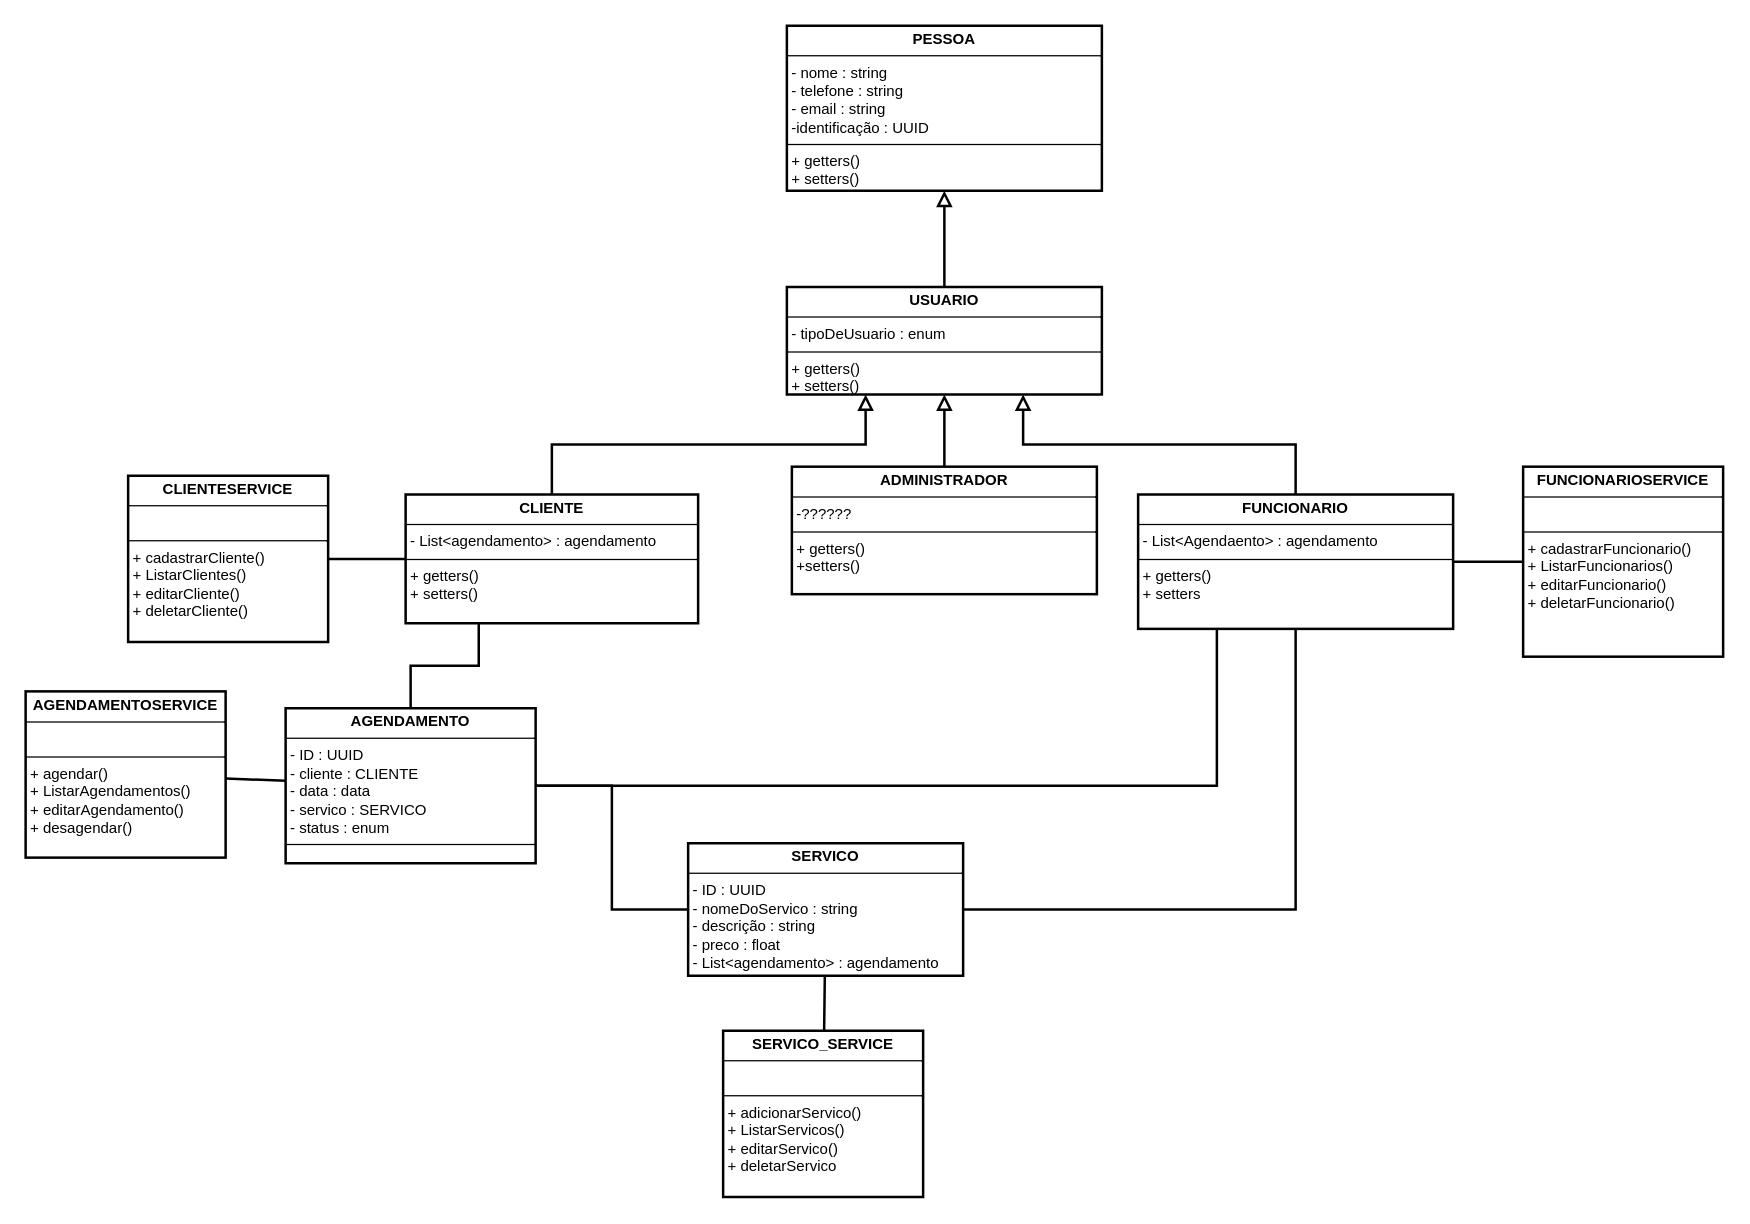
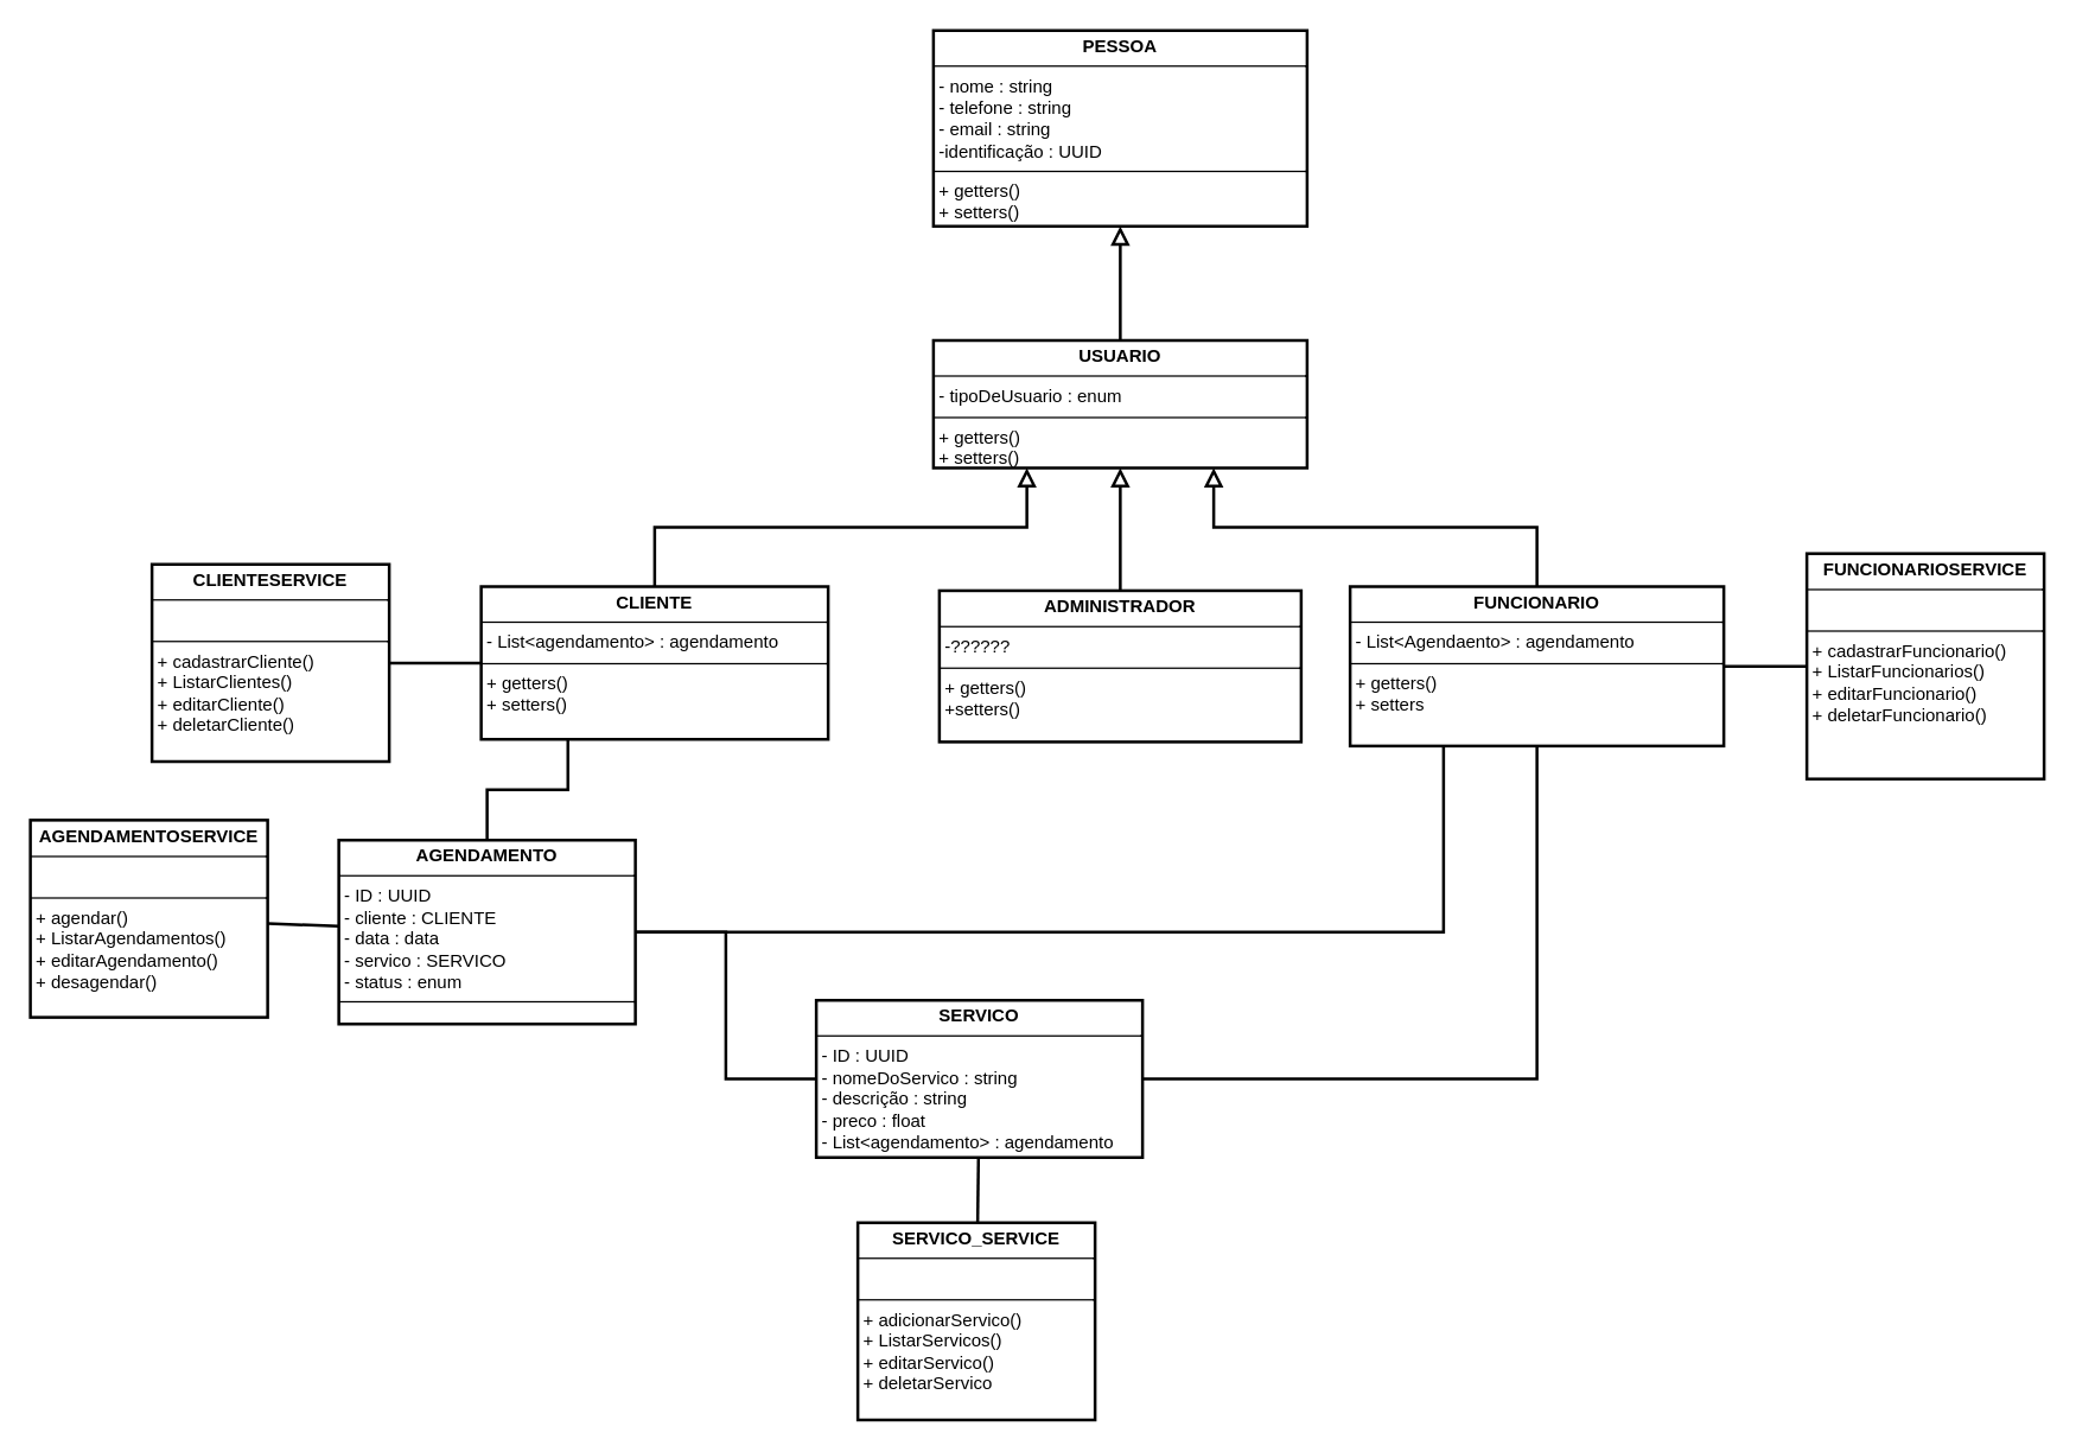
  <mxCell id="0" />
  <mxCell id="1" parent="0" />
  <mxCell id="2" style="edgeStyle=elbowEdgeStyle;rounded=0;orthogonalLoop=1;jettySize=auto;html=1;fontSize=12;startSize=8;endSize=8;elbow=vertical;endArrow=block;endFill=0;entryX=0.25;entryY=1;entryDx=0;entryDy=0;strokeWidth=2;" parent="1" source="3" target="5" edge="1"><mxGeometry relative="1" as="geometry" /></mxCell>
  <mxCell id="3" value="&lt;p style=&quot;margin:0px;margin-top:4px;text-align:center;&quot;&gt;&lt;b&gt;CLIENTE&lt;/b&gt;&lt;/p&gt;&lt;hr size=&quot;1&quot; style=&quot;border-style:solid;&quot;&gt;&lt;p style=&quot;margin:0px;margin-left:4px;&quot;&gt;&lt;span style=&quot;background-color: initial;&quot;&gt;- List&amp;lt;agendamento&amp;gt; : agendamento&lt;/span&gt;&lt;br&gt;&lt;/p&gt;&lt;hr size=&quot;1&quot; style=&quot;border-style:solid;&quot;&gt;&lt;p style=&quot;margin:0px;margin-left:4px;&quot;&gt;+ getters()&lt;/p&gt;&lt;p style=&quot;margin:0px;margin-left:4px;&quot;&gt;+ setters()&lt;/p&gt;" style="verticalAlign=top;align=left;overflow=fill;html=1;whiteSpace=wrap;strokeWidth=2;" parent="1" vertex="1"><mxGeometry x="324" y="395" width="234" height="103" as="geometry" /></mxCell>
  <mxCell id="4" style="rounded=0;orthogonalLoop=1;jettySize=auto;html=1;fontSize=12;startSize=8;endSize=8;strokeWidth=2;elbow=vertical;endArrow=block;endFill=0;" parent="1" source="5" target="8" edge="1"><mxGeometry relative="1" as="geometry" /></mxCell>
  <mxCell id="5" value="&lt;p style=&quot;margin:0px;margin-top:4px;text-align:center;&quot;&gt;&lt;b&gt;USUARIO&lt;/b&gt;&lt;/p&gt;&lt;hr size=&quot;1&quot; style=&quot;border-style:solid;&quot;&gt;&lt;p style=&quot;margin: 0px 0px 0px 4px;&quot;&gt;- tipoDeUsuario : enum&lt;/p&gt;&lt;hr size=&quot;1&quot; style=&quot;border-style:solid;&quot;&gt;&lt;p style=&quot;margin: 0px 0px 0px 4px;&quot;&gt;+ getters()&lt;/p&gt;&lt;p style=&quot;margin: 0px 0px 0px 4px;&quot;&gt;+ setters()&lt;/p&gt;" style="verticalAlign=top;align=left;overflow=fill;html=1;whiteSpace=wrap;gradientColor=none;strokeWidth=2;" parent="1" vertex="1"><mxGeometry x="629" y="229" width="252" height="86" as="geometry" /></mxCell>
  <mxCell id="6" style="rounded=0;orthogonalLoop=1;jettySize=auto;html=1;fontSize=12;startSize=8;endSize=8;elbow=vertical;endArrow=block;endFill=0;strokeWidth=2;entryX=0.5;entryY=1;entryDx=0;entryDy=0;" parent="1" source="7" target="5" edge="1"><mxGeometry relative="1" as="geometry"><mxPoint x="647" y="325" as="targetPoint" /></mxGeometry></mxCell>
- <mxCell id="7" value="&lt;p style=&quot;margin:0px;margin-top:4px;text-align:center;&quot;&gt;&lt;b&gt;ADMINISTRADOR&lt;/b&gt;&lt;/p&gt;&lt;hr size=&quot;1&quot; style=&quot;border-style:solid;&quot;&gt;&lt;p style=&quot;margin:0px;margin-left:4px;&quot;&gt;-??????&lt;/p&gt;&lt;hr size=&quot;1&quot; style=&quot;border-style:solid;&quot;&gt;&lt;p style=&quot;margin:0px;margin-left:4px;&quot;&gt;+ getters()&lt;/p&gt;&lt;p style=&quot;margin:0px;margin-left:4px;&quot;&gt;+setters()&lt;/p&gt;" style="verticalAlign=top;align=left;overflow=fill;html=1;whiteSpace=wrap;strokeWidth=2;" parent="1" vertex="1"><mxGeometry x="633" y="372.75" width="244" height="102" as="geometry" /></mxCell>
+ <mxCell id="7" value="&lt;p style=&quot;margin:0px;margin-top:4px;text-align:center;&quot;&gt;&lt;b&gt;ADMINISTRADOR&lt;/b&gt;&lt;/p&gt;&lt;hr size=&quot;1&quot; style=&quot;border-style:solid;&quot;&gt;&lt;p style=&quot;margin:0px;margin-left:4px;&quot;&gt;-??????&lt;/p&gt;&lt;hr size=&quot;1&quot; style=&quot;border-style:solid;&quot;&gt;&lt;p style=&quot;margin:0px;margin-left:4px;&quot;&gt;+ getters()&lt;/p&gt;&lt;p style=&quot;margin:0px;margin-left:4px;&quot;&gt;+setters()&lt;/p&gt;" style="verticalAlign=top;align=left;overflow=fill;html=1;whiteSpace=wrap;strokeWidth=2;" parent="1" vertex="1"><mxGeometry x="633" y="397.75" width="244" height="102" as="geometry" /></mxCell>
  <mxCell id="8" value="&lt;p style=&quot;margin:0px;margin-top:4px;text-align:center;&quot;&gt;&lt;b&gt;PESSOA&lt;/b&gt;&lt;/p&gt;&lt;hr size=&quot;1&quot; style=&quot;border-style:solid;&quot;&gt;&lt;p style=&quot;margin: 0px 0px 0px 4px;&quot;&gt;- nome : string&lt;/p&gt;&lt;p style=&quot;margin: 0px 0px 0px 4px;&quot;&gt;- telefone : string&lt;/p&gt;&lt;p style=&quot;margin: 0px 0px 0px 4px;&quot;&gt;- email : string&lt;/p&gt;&lt;p style=&quot;margin: 0px 0px 0px 4px;&quot;&gt;-identificação : UUID&lt;/p&gt;&lt;hr size=&quot;1&quot; style=&quot;border-style:solid;&quot;&gt;&lt;p style=&quot;margin:0px;margin-left:4px;&quot;&gt;+ getters()&lt;/p&gt;&lt;p style=&quot;margin:0px;margin-left:4px;&quot;&gt;+ setters()&lt;/p&gt;" style="verticalAlign=top;align=left;overflow=fill;html=1;whiteSpace=wrap;strokeWidth=2;" parent="1" vertex="1"><mxGeometry x="629" y="20" width="252" height="132" as="geometry" /></mxCell>
  <mxCell id="9" style="edgeStyle=elbowEdgeStyle;rounded=0;orthogonalLoop=1;jettySize=auto;html=1;fontSize=12;startSize=8;endSize=8;endArrow=block;endFill=0;elbow=vertical;entryX=0.75;entryY=1;entryDx=0;entryDy=0;strokeWidth=2;" parent="1" source="10" target="5" edge="1"><mxGeometry relative="1" as="geometry" /></mxCell>
  <mxCell id="10" value="&lt;p style=&quot;margin:0px;margin-top:4px;text-align:center;&quot;&gt;&lt;b&gt;FUNCIONARIO&lt;/b&gt;&lt;/p&gt;&lt;hr size=&quot;1&quot; style=&quot;border-style:solid;&quot;&gt;&lt;p style=&quot;margin: 0px 0px 0px 4px;&quot;&gt;&lt;span style=&quot;background-color: initial;&quot;&gt;- List&amp;lt;Agendaento&amp;gt; : agendamento&lt;/span&gt;&lt;br&gt;&lt;/p&gt;&lt;hr size=&quot;1&quot; style=&quot;border-style:solid;&quot;&gt;&lt;p style=&quot;margin: 0px 0px 0px 4px;&quot;&gt;+ getters()&lt;/p&gt;&lt;p style=&quot;margin: 0px 0px 0px 4px;&quot;&gt;+ setters&lt;/p&gt;&lt;p style=&quot;margin: 0px 0px 0px 4px;&quot;&gt;&lt;br&gt;&lt;/p&gt;" style="verticalAlign=top;align=left;overflow=fill;html=1;whiteSpace=wrap;strokeWidth=2;" parent="1" vertex="1"><mxGeometry x="910" y="395" width="252" height="107.5" as="geometry" /></mxCell>
  <mxCell id="11" style="edgeStyle=elbowEdgeStyle;rounded=0;orthogonalLoop=1;jettySize=auto;html=1;entryX=0.25;entryY=1;entryDx=0;entryDy=0;fontSize=12;startSize=8;endSize=8;elbow=vertical;endArrow=none;endFill=0;strokeWidth=2;" parent="1" source="13" target="3" edge="1"><mxGeometry relative="1" as="geometry" /></mxCell>
  <mxCell id="12" style="rounded=0;orthogonalLoop=1;jettySize=auto;html=1;fontSize=12;startSize=8;endSize=8;elbow=vertical;entryX=0.25;entryY=1;entryDx=0;entryDy=0;edgeStyle=orthogonalEdgeStyle;strokeWidth=2;endArrow=none;endFill=0;" parent="1" source="13" target="10" edge="1"><mxGeometry relative="1" as="geometry" /></mxCell>
  <mxCell id="13" value="&lt;p style=&quot;margin:0px;margin-top:4px;text-align:center;&quot;&gt;&lt;b&gt;AGENDAMENTO&lt;/b&gt;&lt;/p&gt;&lt;hr size=&quot;1&quot; style=&quot;border-style:solid;&quot;&gt;&lt;p style=&quot;margin: 0px 0px 0px 4px;&quot;&gt;- ID : UUID&lt;/p&gt;&lt;p style=&quot;margin:0px;margin-left:4px;&quot;&gt;- cliente : CLIENTE&lt;/p&gt;&lt;p style=&quot;margin:0px;margin-left:4px;&quot;&gt;&lt;span style=&quot;background-color: initial;&quot;&gt;- data : data&lt;/span&gt;&lt;br&gt;&lt;/p&gt;&lt;p style=&quot;margin:0px;margin-left:4px;&quot;&gt;- servico : SERVICO&lt;/p&gt;&lt;p style=&quot;margin:0px;margin-left:4px;&quot;&gt;- status : enum&lt;/p&gt;&lt;hr size=&quot;1&quot; style=&quot;border-style:solid;&quot;&gt;&lt;p style=&quot;margin:0px;margin-left:4px;&quot;&gt;&lt;br&gt;&lt;/p&gt;" style="verticalAlign=top;align=left;overflow=fill;html=1;whiteSpace=wrap;strokeWidth=2;" parent="1" vertex="1"><mxGeometry x="228" y="566" width="200" height="124" as="geometry" /></mxCell>
  <mxCell id="14" style="edgeStyle=orthogonalEdgeStyle;rounded=0;orthogonalLoop=1;jettySize=auto;html=1;fontSize=12;startSize=8;endSize=8;elbow=vertical;strokeWidth=2;endArrow=none;endFill=0;" parent="1" source="15" target="13" edge="1"><mxGeometry relative="1" as="geometry" /></mxCell>
  <mxCell id="15" value="&lt;p style=&quot;margin:0px;margin-top:4px;text-align:center;&quot;&gt;&lt;b&gt;SERVICO&lt;/b&gt;&lt;/p&gt;&lt;hr size=&quot;1&quot; style=&quot;border-style:solid;&quot;&gt;&lt;p style=&quot;margin: 0px 0px 0px 4px;&quot;&gt;- ID : UUID&lt;br&gt;&lt;/p&gt;&lt;p style=&quot;margin:0px;margin-left:4px;&quot;&gt;- nomeDoServico : string&lt;/p&gt;&lt;p style=&quot;margin:0px;margin-left:4px;&quot;&gt;&lt;span style=&quot;background-color: initial;&quot;&gt;- descrição : string&lt;/span&gt;&lt;br&gt;&lt;/p&gt;&lt;p style=&quot;margin:0px;margin-left:4px;&quot;&gt;- preco : float&lt;/p&gt;&lt;p style=&quot;margin:0px;margin-left:4px;&quot;&gt;- List&amp;lt;agendamento&amp;gt; : agendamento&lt;/p&gt;&lt;hr size=&quot;1&quot; style=&quot;border-style:solid;&quot;&gt;&lt;p style=&quot;margin:0px;margin-left:4px;&quot;&gt;&lt;br&gt;&lt;/p&gt;" style="verticalAlign=top;align=left;overflow=fill;html=1;whiteSpace=wrap;strokeWidth=2;" parent="1" vertex="1"><mxGeometry x="550" y="674" width="220" height="106" as="geometry" /></mxCell>
  <mxCell id="16" style="edgeStyle=orthogonalEdgeStyle;rounded=0;orthogonalLoop=1;jettySize=auto;html=1;fontSize=12;startSize=8;endSize=8;endArrow=none;endFill=0;strokeWidth=2;" parent="1" source="15" target="10" edge="1"><mxGeometry relative="1" as="geometry" /></mxCell>
  <mxCell id="17" style="edgeStyle=none;curved=1;rounded=0;orthogonalLoop=1;jettySize=auto;html=1;exitX=0.25;exitY=0;exitDx=0;exitDy=0;fontSize=12;startSize=8;endSize=8;" parent="1" source="15" target="15" edge="1"><mxGeometry relative="1" as="geometry" /></mxCell>
  <mxCell id="18" style="edgeStyle=none;curved=1;rounded=0;orthogonalLoop=1;jettySize=auto;html=1;fontSize=12;startSize=8;endSize=8;strokeWidth=2;endArrow=none;endFill=0;" parent="1" source="19" target="3" edge="1"><mxGeometry relative="1" as="geometry" /></mxCell>
  <mxCell id="19" value="&lt;p style=&quot;margin:0px;margin-top:4px;text-align:center;&quot;&gt;&lt;b&gt;CLIENTESERVICE&lt;/b&gt;&lt;/p&gt;&lt;hr size=&quot;1&quot; style=&quot;border-style:solid;&quot;&gt;&lt;p style=&quot;margin:0px;margin-left:4px;&quot;&gt;&lt;br&gt;&lt;/p&gt;&lt;hr size=&quot;1&quot; style=&quot;border-style:solid;&quot;&gt;&lt;p style=&quot;margin:0px;margin-left:4px;&quot;&gt;+ cadastrarCliente()&lt;/p&gt;&lt;p style=&quot;margin:0px;margin-left:4px;&quot;&gt;+ ListarClientes()&lt;/p&gt;&lt;p style=&quot;margin:0px;margin-left:4px;&quot;&gt;+ editarCliente()&lt;/p&gt;&lt;p style=&quot;margin:0px;margin-left:4px;&quot;&gt;+ deletarCliente()&lt;/p&gt;&lt;p style=&quot;margin:0px;margin-left:4px;&quot;&gt;&lt;br&gt;&lt;/p&gt;" style="verticalAlign=top;align=left;overflow=fill;html=1;whiteSpace=wrap;strokeWidth=2;" parent="1" vertex="1"><mxGeometry x="102" y="380" width="160" height="133" as="geometry" /></mxCell>
  <mxCell id="20" style="edgeStyle=none;curved=1;rounded=0;orthogonalLoop=1;jettySize=auto;html=1;fontSize=12;startSize=8;endSize=8;endArrow=none;endFill=0;strokeWidth=2;" parent="1" source="21" target="13" edge="1"><mxGeometry relative="1" as="geometry" /></mxCell>
  <mxCell id="21" value="&lt;p style=&quot;margin:0px;margin-top:4px;text-align:center;&quot;&gt;&lt;b&gt;AGENDAMENTOSERVICE&lt;/b&gt;&lt;/p&gt;&lt;hr size=&quot;1&quot; style=&quot;border-style:solid;&quot;&gt;&lt;p style=&quot;margin:0px;margin-left:4px;&quot;&gt;&lt;br&gt;&lt;/p&gt;&lt;hr size=&quot;1&quot; style=&quot;border-style:solid;&quot;&gt;&lt;p style=&quot;margin:0px;margin-left:4px;&quot;&gt;+ agendar()&lt;/p&gt;&lt;p style=&quot;margin:0px;margin-left:4px;&quot;&gt;+ ListarAgendamentos()&lt;/p&gt;&lt;p style=&quot;margin:0px;margin-left:4px;&quot;&gt;+ editarAgendamento()&lt;/p&gt;&lt;p style=&quot;margin:0px;margin-left:4px;&quot;&gt;+ desagendar()&lt;/p&gt;&lt;p style=&quot;margin:0px;margin-left:4px;&quot;&gt;&lt;br&gt;&lt;/p&gt;" style="verticalAlign=top;align=left;overflow=fill;html=1;whiteSpace=wrap;strokeWidth=2;" parent="1" vertex="1"><mxGeometry x="20" y="552.5" width="160" height="133" as="geometry" /></mxCell>
  <mxCell id="22" style="edgeStyle=none;curved=1;rounded=0;orthogonalLoop=1;jettySize=auto;html=1;fontSize=12;startSize=8;endSize=8;endArrow=none;endFill=0;strokeWidth=2;" parent="1" source="23" target="15" edge="1"><mxGeometry relative="1" as="geometry"><mxPoint x="660" y="812" as="sourcePoint" /></mxGeometry></mxCell>
  <mxCell id="23" value="&lt;p style=&quot;margin:0px;margin-top:4px;text-align:center;&quot;&gt;&lt;b&gt;SERVICO_SERVICE&lt;/b&gt;&lt;/p&gt;&lt;hr size=&quot;1&quot; style=&quot;border-style:solid;&quot;&gt;&lt;p style=&quot;margin:0px;margin-left:4px;&quot;&gt;&lt;br&gt;&lt;/p&gt;&lt;hr size=&quot;1&quot; style=&quot;border-style:solid;&quot;&gt;&lt;p style=&quot;margin:0px;margin-left:4px;&quot;&gt;+ adicionarServico()&lt;/p&gt;&lt;p style=&quot;margin:0px;margin-left:4px;&quot;&gt;+ ListarServicos()&lt;/p&gt;&lt;p style=&quot;margin:0px;margin-left:4px;&quot;&gt;+ editarServico()&lt;/p&gt;&lt;p style=&quot;margin:0px;margin-left:4px;&quot;&gt;+ deletarServico&lt;/p&gt;&lt;p style=&quot;margin:0px;margin-left:4px;&quot;&gt;&lt;br&gt;&lt;/p&gt;" style="verticalAlign=top;align=left;overflow=fill;html=1;whiteSpace=wrap;strokeWidth=2;" parent="1" vertex="1"><mxGeometry x="578" y="824" width="160" height="133" as="geometry" /></mxCell>
  <mxCell id="24" style="edgeStyle=none;curved=1;rounded=0;orthogonalLoop=1;jettySize=auto;html=1;entryX=1;entryY=0.5;entryDx=0;entryDy=0;fontSize=12;startSize=8;endSize=8;strokeWidth=2;endArrow=none;endFill=0;" parent="1" source="25" target="10" edge="1"><mxGeometry relative="1" as="geometry" /></mxCell>
  <mxCell id="25" value="&lt;p style=&quot;margin:0px;margin-top:4px;text-align:center;&quot;&gt;&lt;b&gt;FUNCIONARIOSERVICE&lt;/b&gt;&lt;/p&gt;&lt;hr size=&quot;1&quot; style=&quot;border-style:solid;&quot;&gt;&lt;p style=&quot;margin:0px;margin-left:4px;&quot;&gt;&lt;br&gt;&lt;/p&gt;&lt;hr size=&quot;1&quot; style=&quot;border-style:solid;&quot;&gt;&lt;p style=&quot;margin:0px;margin-left:4px;&quot;&gt;+ cadastrarFuncionario()&lt;/p&gt;&lt;p style=&quot;margin:0px;margin-left:4px;&quot;&gt;+ ListarFuncionarios()&lt;/p&gt;&lt;p style=&quot;margin:0px;margin-left:4px;&quot;&gt;+ editarFuncionario()&lt;/p&gt;&lt;p style=&quot;margin:0px;margin-left:4px;&quot;&gt;+ deletarFuncionario()&lt;/p&gt;" style="verticalAlign=top;align=left;overflow=fill;html=1;whiteSpace=wrap;strokeWidth=2;" parent="1" vertex="1"><mxGeometry x="1218" y="372.75" width="160" height="152" as="geometry" /></mxCell>
